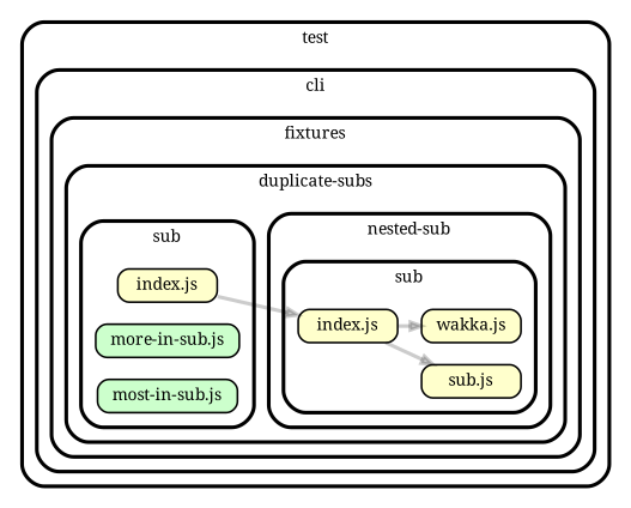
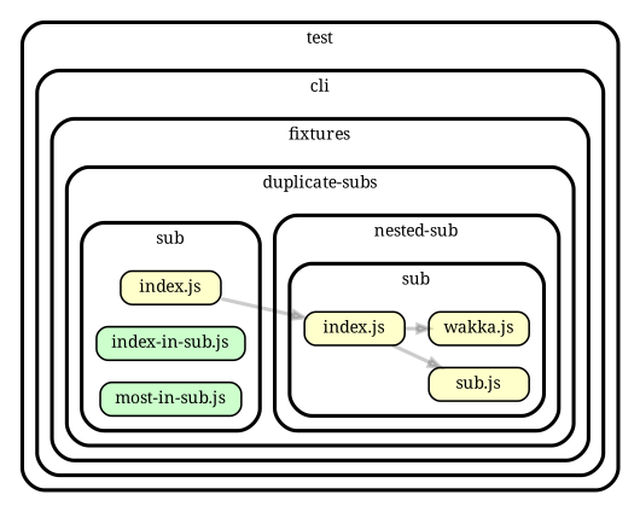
  strict digraph {
    compound=true
    fillcolor="#ffffff"
    fontname="Noto Serif"
    fontsize=9
    nodesep=0.16
    ordering=out
    rankdir=LR
    ranksep=0.18
    splines=true
    style="rounded,bold,filled"
    node [color=black fillcolor="#ffffcc" fontcolor=black fontname="Noto Serif" fontsize=9 shape=box style="rounded, filled"]
    edge [arrowhead=normal arrowsize=0.6 color="#00000033" fontname="Noto Serif" fontsize=9 penwidth=2.0]
    n1 [height=0.2 label="index.js"]
    n2 [height=0.2 label="sub.js"]
    n3 [height=0.2 label="wakka.js"]
    n4 [height=0.2 label="index.js"]
-   n5 [fillcolor="#ccffcc" height=0.2 label="more-in-sub.js"]
+   n5 [fillcolor="#ccffcc" height=0.2 label="index-in-sub.js"]
    n6 [fillcolor="#ccffcc" height=0.2 label="most-in-sub.js"]
    subgraph cluster_1 {
      label=test
      subgraph cluster_2 {
        label=cli
        subgraph cluster_3 {
          label=fixtures
          subgraph cluster_4 {
            label="duplicate-subs"
            subgraph cluster_5 {
              label="nested-sub"
              subgraph cluster_6 {
                label=sub
                n1
                n2
                n3
              }
            }
            subgraph cluster_7 {
              label=sub
              n4
              n5
              n6
            }
          }
        }
      }
    }
    n1 -> n2
    n1 -> n3
    n4 -> n1
  }
